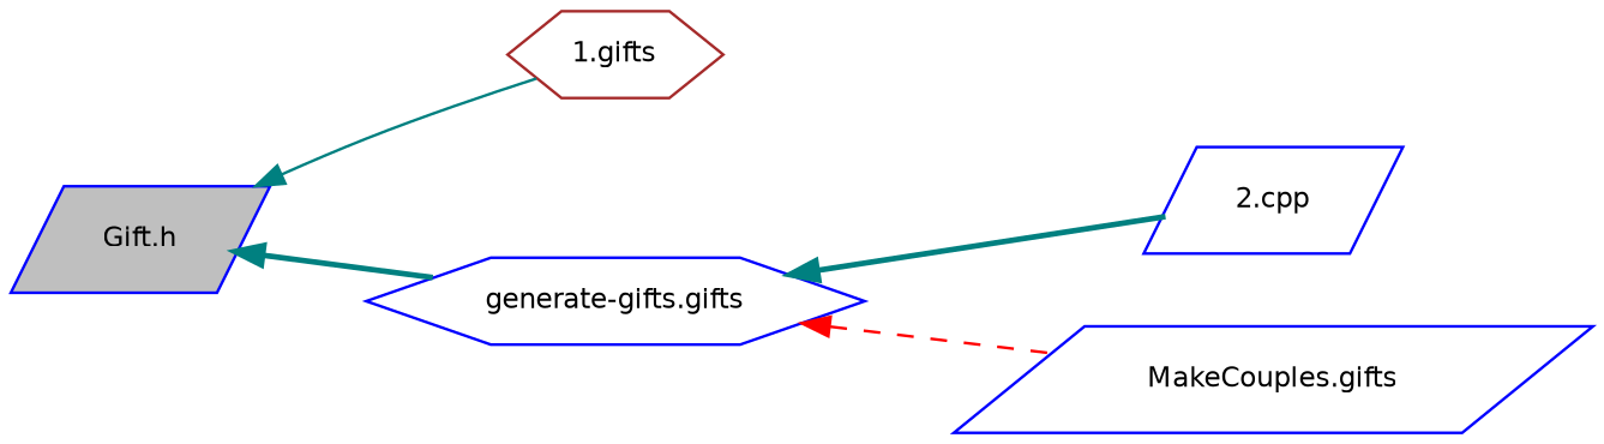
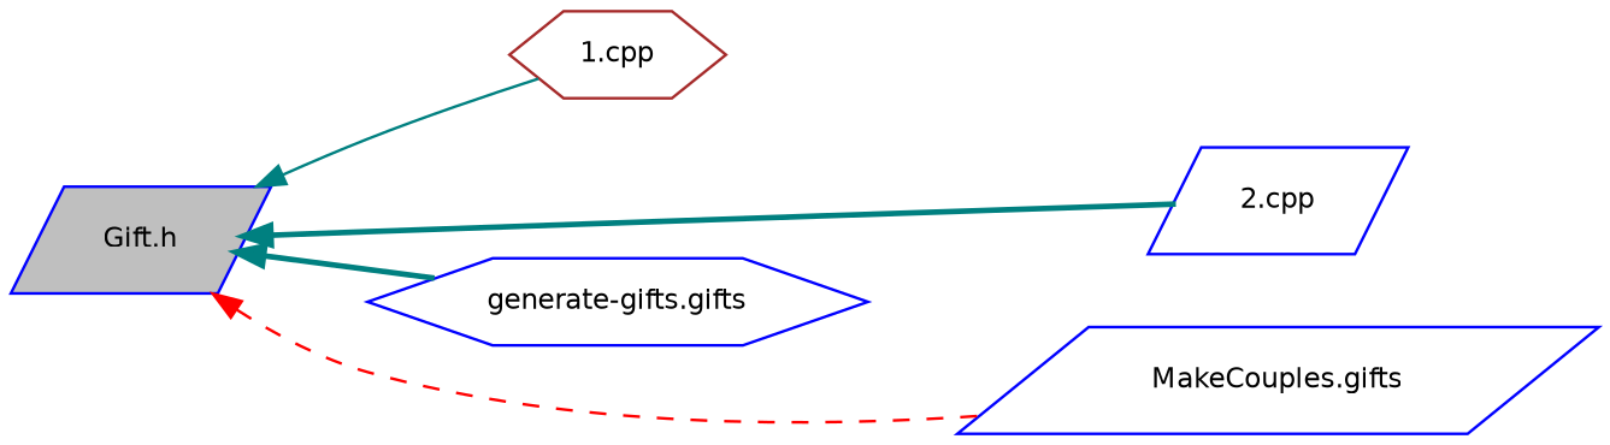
  digraph {
    rankdir=LR
    node [color=blue fillcolor=white fontname=Helvetica fontsize=10 shape=parallelogram style=filled]
    edge [color=teal dir=back fontname=Helvetica fontsize=10 labelfontname=Helvetica labelfontsize=10 style=bold]
    n1 [fillcolor=grey75 fontcolor=black height=0.2 label="Gift.h" width=0.4]
-   n2 [color=brown height=0.2 label="1.gifts" shape=hexagon width=0.4]
+   n2 [color=brown height=0.2 label="1.cpp" shape=hexagon width=0.4]
    n3 [height=0.2 label="2.cpp" width=0.4]
    n4 [height=0.2 label="generate-gifts.gifts" shape=hexagon width=0.4]
    n5 [height=0.2 label="MakeCouples.gifts" width=0.4]
    n1 -> n2 [style=solid]
-   n4 -> n3
+   n1 -> n3
    n1 -> n4
-   n4 -> n5 [color=red style=dashed]
+   n1 -> n5 [color=red style=dashed]
  }
